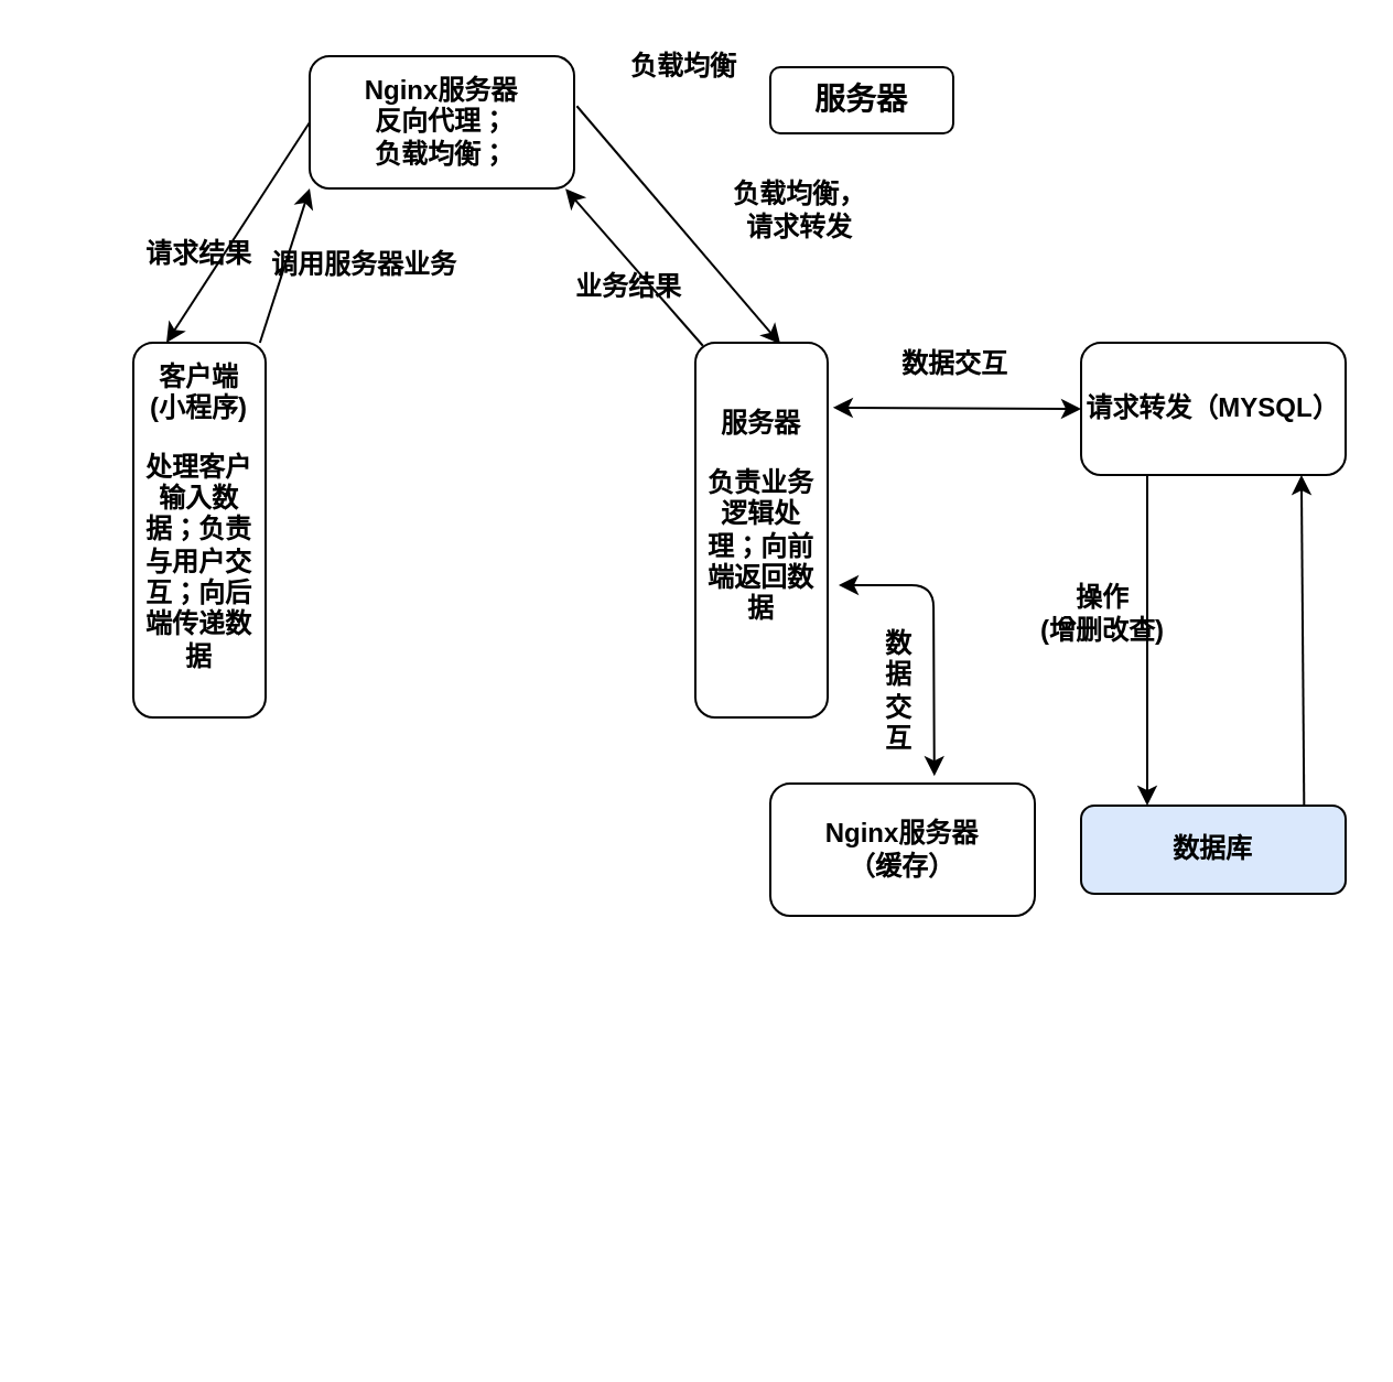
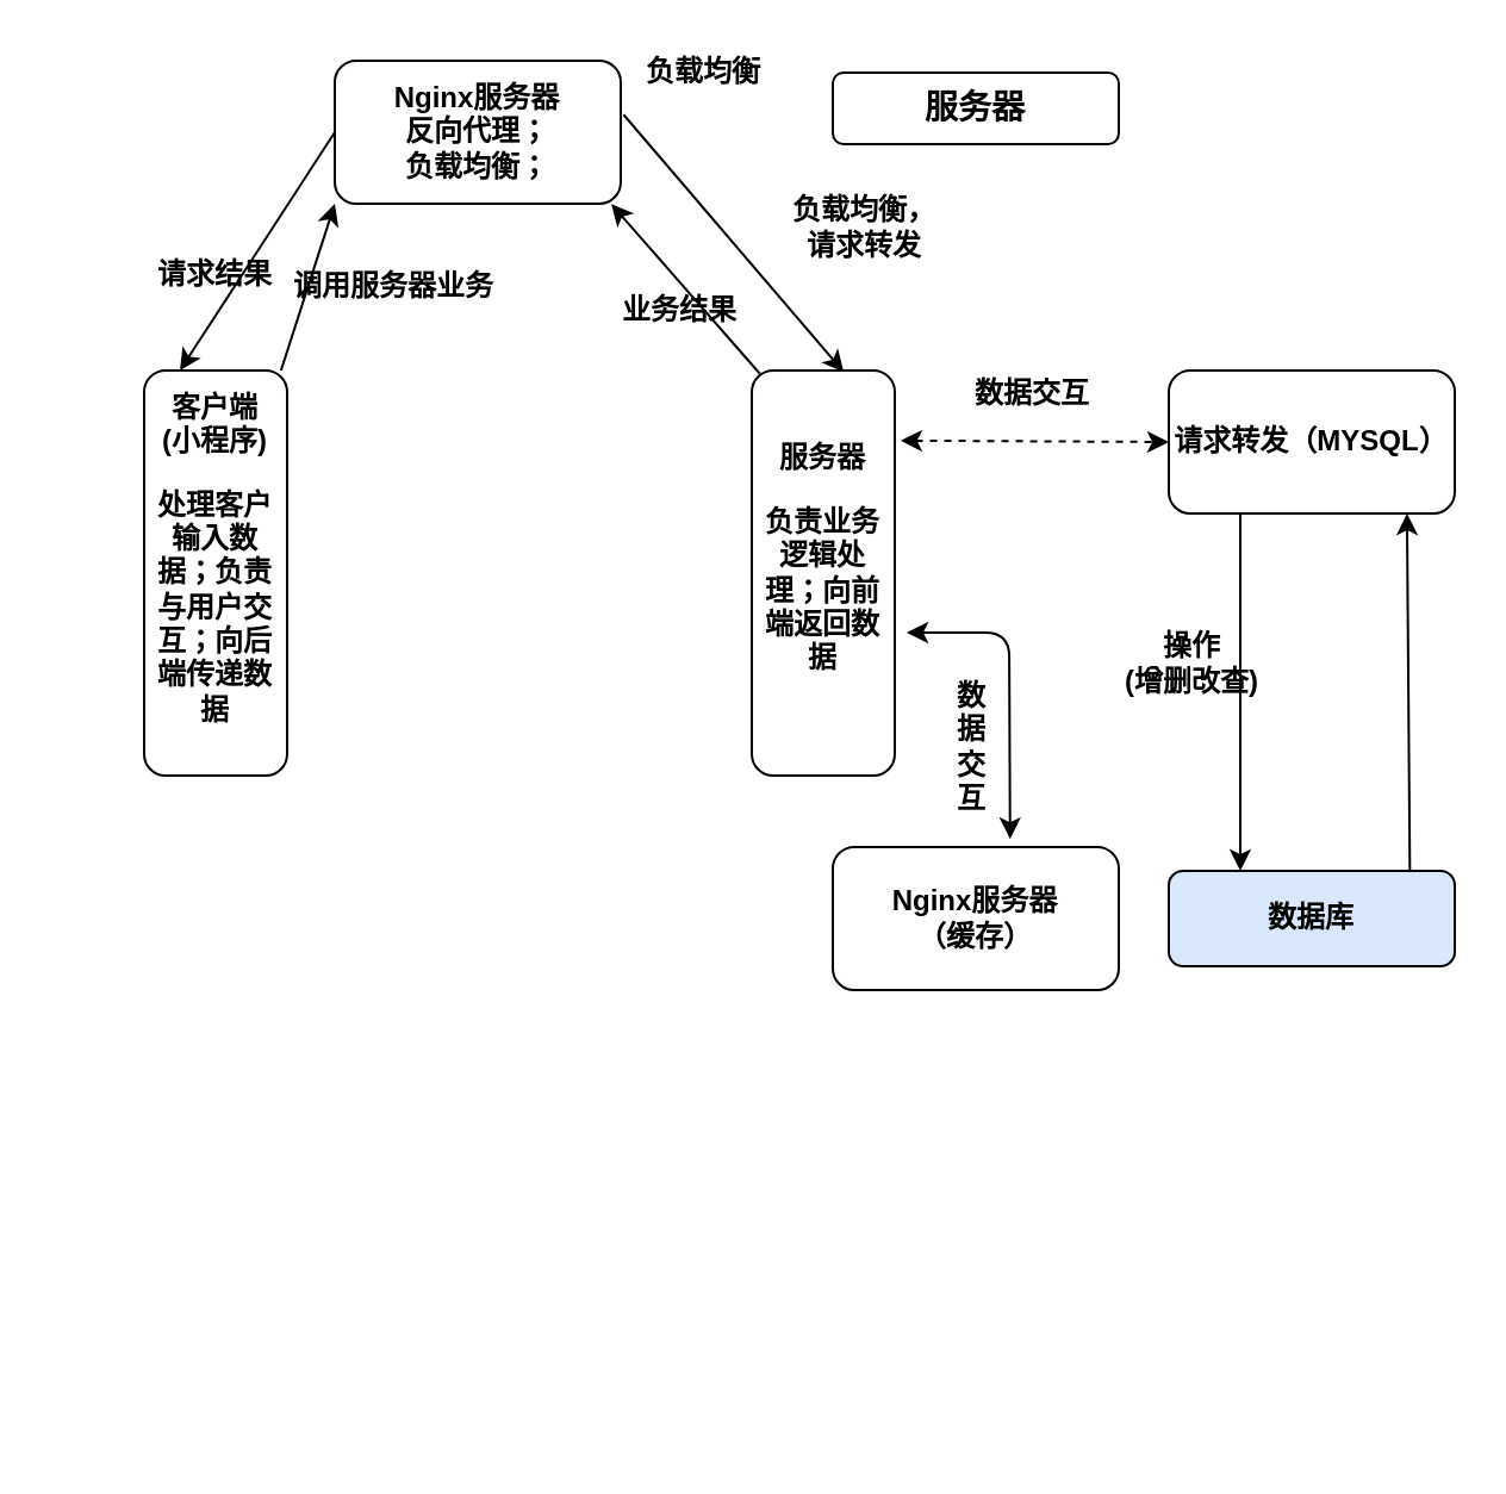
  <mxCell id="0" />
  <mxCell id="1" parent="0" />
  <mxCell id="2" value="" style="whiteSpace=wrap;html=1;aspect=fixed;" parent="1" vertex="1"><mxGeometry x="20" y="605" as="geometry" /></mxCell>
  <mxCell id="3" value="&lt;b&gt;客户端&lt;br&gt;(小程序)&lt;br&gt;&lt;/b&gt;&lt;p&gt;&lt;b&gt;&lt;span&gt;&lt;font face=&quot;宋体&quot;&gt;处理客户输入数据&lt;/font&gt;&lt;/span&gt;&lt;span&gt;&lt;font face=&quot;宋体&quot;&gt;；&lt;/font&gt;&lt;/span&gt;&lt;span&gt;&lt;font face=&quot;宋体&quot;&gt;负责与用户交互；向后端传递数据&lt;/font&gt;&lt;/span&gt;&lt;/b&gt;&lt;/p&gt;" style="rounded=1;whiteSpace=wrap;html=1;direction=south;" parent="1" vertex="1"><mxGeometry x="60" y="155" width="60" height="170" as="geometry" /></mxCell>
  <mxCell id="4" value="&lt;b&gt;服务器&lt;br&gt;&lt;/b&gt;&lt;p&gt;&lt;b&gt;&lt;span&gt;&lt;font face=&quot;宋体&quot;&gt;负责业务逻辑处理&lt;/font&gt;&lt;/span&gt;&lt;span&gt;&lt;font face=&quot;宋体&quot;&gt;；&lt;/font&gt;&lt;/span&gt;&lt;span&gt;&lt;font face=&quot;宋体&quot;&gt;向前端返回数据&lt;/font&gt;&lt;/span&gt;&lt;/b&gt;&lt;/p&gt;" style="rounded=1;whiteSpace=wrap;html=1;direction=south;" parent="1" vertex="1"><mxGeometry x="315" y="155" width="60" height="170" as="geometry" /></mxCell>
  <mxCell id="5" value="&lt;b&gt;请求转发（MYSQL）&lt;/b&gt;" style="rounded=1;whiteSpace=wrap;html=1;" parent="1" vertex="1"><mxGeometry x="490" y="155" width="120" height="60" as="geometry" /></mxCell>
  <mxCell id="6" value="&lt;b&gt;数据库&lt;/b&gt;" style="rounded=1;whiteSpace=wrap;html=1;fillColor=#dae8fc;" parent="1" vertex="1"><mxGeometry x="490" y="365" width="120" height="40" as="geometry" /></mxCell>
  <mxCell id="7" value="" style="endArrow=classic;html=1;exitX=0.25;exitY=1;exitDx=0;exitDy=0;entryX=0.25;entryY=0;entryDx=0;entryDy=0;" parent="1" source="5" target="6" edge="1"><mxGeometry width="50" height="50" relative="1" as="geometry"><mxPoint x="60" y="405" as="sourcePoint" /><mxPoint x="110" y="355" as="targetPoint" /></mxGeometry></mxCell>
  <mxCell id="8" value="&lt;b&gt;操作&lt;br&gt;(增删改查)&lt;/b&gt;" style="text;html=1;strokeColor=none;fillColor=none;align=center;verticalAlign=middle;whiteSpace=wrap;rounded=0;" parent="1" vertex="1"><mxGeometry x="470" y="240" width="60" height="75" as="geometry" /></mxCell>
  <mxCell id="9" value="" style="endArrow=classic;html=1;entryX=0.833;entryY=1;entryDx=0;entryDy=0;entryPerimeter=0;exitX=0.843;exitY=-0.005;exitDx=0;exitDy=0;exitPerimeter=0;" parent="1" source="6" target="5" edge="1"><mxGeometry width="50" height="50" relative="1" as="geometry"><mxPoint x="60" y="405" as="sourcePoint" /><mxPoint x="110" y="355" as="targetPoint" /></mxGeometry></mxCell>
- <mxCell id="10" value="" style="endArrow=classic;startArrow=classic;html=1;entryX=0;entryY=0.5;entryDx=0;entryDy=0;exitX=0.173;exitY=-0.04;exitDx=0;exitDy=0;exitPerimeter=0;" parent="1" source="4" target="5" edge="1"><mxGeometry width="50" height="50" relative="1" as="geometry"><mxPoint x="310" y="185" as="sourcePoint" /><mxPoint x="110" y="355" as="targetPoint" /></mxGeometry></mxCell>
+ <mxCell id="10" value="" style="endArrow=classic;startArrow=classic;html=1;entryX=0;entryY=0.5;entryDx=0;entryDy=0;exitX=0.173;exitY=-0.04;exitDx=0;exitDy=0;exitPerimeter=0;dashed=1;" parent="1" source="4" target="5" edge="1"><mxGeometry width="50" height="50" relative="1" as="geometry"><mxPoint x="310" y="185" as="sourcePoint" /><mxPoint x="110" y="355" as="targetPoint" /></mxGeometry></mxCell>
  <mxCell id="11" value="&lt;b&gt;数据交互&lt;/b&gt;" style="text;html=1;strokeColor=none;fillColor=none;align=center;verticalAlign=middle;whiteSpace=wrap;rounded=0;" parent="1" vertex="1"><mxGeometry x="397.5" y="155" width="70" height="20" as="geometry" /></mxCell>
  <mxCell id="12" value="&lt;b&gt;Nginx服务器&lt;br&gt;（缓存）&lt;/b&gt;&lt;br&gt;" style="rounded=1;whiteSpace=wrap;html=1;" parent="1" vertex="1"><mxGeometry x="349" y="355" width="120" height="60" as="geometry" /></mxCell>
  <mxCell id="13" value="" style="endArrow=classic;startArrow=classic;html=1;exitX=0.62;exitY=-0.057;exitDx=0;exitDy=0;exitPerimeter=0;" parent="1" source="12" edge="1"><mxGeometry width="50" height="50" relative="1" as="geometry"><mxPoint x="390" y="265" as="sourcePoint" /><mxPoint x="380" y="265" as="targetPoint" /><Array as="points"><mxPoint x="423" y="265" /></Array></mxGeometry></mxCell>
  <mxCell id="14" value="&lt;b&gt;数据交互&lt;/b&gt;" style="text;html=1;strokeColor=none;fillColor=none;align=center;verticalAlign=middle;whiteSpace=wrap;rounded=0;" parent="1" vertex="1"><mxGeometry x="395" y="283" width="25" height="60" as="geometry" /></mxCell>
  <mxCell id="15" value="&lt;b&gt;Nginx服务器&lt;br&gt;反向代理；&lt;br&gt;负载均衡；&lt;/b&gt;&lt;br&gt;" style="rounded=1;whiteSpace=wrap;html=1;" parent="1" vertex="1"><mxGeometry x="140" y="25" width="120" height="60" as="geometry" /></mxCell>
  <mxCell id="16" value="" style="endArrow=classic;html=1;entryX=0;entryY=1;entryDx=0;entryDy=0;entryPerimeter=0;" parent="1" source="3" target="15" edge="1"><mxGeometry width="50" height="50" relative="1" as="geometry"><mxPoint x="60" y="485" as="sourcePoint" /><mxPoint x="110" y="435" as="targetPoint" /></mxGeometry></mxCell>
  <mxCell id="17" value="&lt;b&gt;调用服务器业务&lt;/b&gt;" style="text;html=1;strokeColor=none;fillColor=none;align=center;verticalAlign=middle;whiteSpace=wrap;rounded=0;" parent="1" vertex="1"><mxGeometry x="110" y="105" width="110" height="30" as="geometry" /></mxCell>
  <mxCell id="18" value="" style="endArrow=classic;html=1;entryX=0.004;entryY=0.357;entryDx=0;entryDy=0;entryPerimeter=0;exitX=1.01;exitY=0.377;exitDx=0;exitDy=0;exitPerimeter=0;" parent="1" source="15" target="4" edge="1"><mxGeometry width="50" height="50" relative="1" as="geometry"><mxPoint x="60" y="485" as="sourcePoint" /><mxPoint x="110" y="435" as="targetPoint" /></mxGeometry></mxCell>
- <mxCell id="19" value="&lt;b&gt;&lt;font style=&quot;font-size: 14px&quot;&gt;服务器&lt;/font&gt;&lt;/b&gt;" style="rounded=1;whiteSpace=wrap;html=1;" parent="1" vertex="1"><mxGeometry x="349" y="30" width="83" height="30" as="geometry" /></mxCell>
+ <mxCell id="19" value="&lt;b&gt;&lt;font style=&quot;font-size: 14px&quot;&gt;服务器&lt;/font&gt;&lt;/b&gt;" style="rounded=1;whiteSpace=wrap;html=1;" parent="1" vertex="1"><mxGeometry x="349" y="30" width="120" height="30" as="geometry" /></mxCell>
  <mxCell id="20" value="&lt;b&gt;负载均衡，请求转发&lt;/b&gt;" style="text;html=1;strokeColor=none;fillColor=none;align=center;verticalAlign=middle;whiteSpace=wrap;rounded=0;" parent="1" vertex="1"><mxGeometry x="330" y="75" width="65" height="40" as="geometry" /></mxCell>
- <mxCell id="21" value="&lt;b&gt;负载均衡&lt;/b&gt;" style="text;html=1;strokeColor=none;fillColor=none;align=center;verticalAlign=middle;whiteSpace=wrap;rounded=0;" parent="1" vertex="1"><mxGeometry x="285" y="20" width="50" height="20" as="geometry" /></mxCell>
+ <mxCell id="21" value="&lt;b&gt;负载均衡&lt;/b&gt;" style="text;html=1;strokeColor=none;fillColor=none;align=center;verticalAlign=middle;whiteSpace=wrap;rounded=0;" parent="1" vertex="1"><mxGeometry x="270" y="20" width="50" height="20" as="geometry" /></mxCell>
  <mxCell id="22" value="" style="endArrow=classic;html=1;exitX=0.008;exitY=0.943;exitDx=0;exitDy=0;exitPerimeter=0;entryX=0.967;entryY=1.003;entryDx=0;entryDy=0;entryPerimeter=0;" parent="1" source="4" target="15" edge="1"><mxGeometry width="50" height="50" relative="1" as="geometry"><mxPoint x="60" y="485" as="sourcePoint" /><mxPoint x="270" y="85" as="targetPoint" /></mxGeometry></mxCell>
  <mxCell id="23" value="&lt;b&gt;请求结果&lt;/b&gt;" style="text;html=1;strokeColor=none;fillColor=none;align=center;verticalAlign=middle;whiteSpace=wrap;rounded=0;" parent="1" vertex="1"><mxGeometry x="60" y="105" width="60" height="20" as="geometry" /></mxCell>
  <mxCell id="24" value="&lt;b&gt;业务结果&lt;/b&gt;" style="text;html=1;strokeColor=none;fillColor=none;align=center;verticalAlign=middle;whiteSpace=wrap;rounded=0;" parent="1" vertex="1"><mxGeometry x="260" y="115" width="50" height="30" as="geometry" /></mxCell>
  <mxCell id="25" value="" style="endArrow=classic;html=1;entryX=0;entryY=0.75;entryDx=0;entryDy=0;exitX=0;exitY=0.5;exitDx=0;exitDy=0;" parent="1" source="15" target="3" edge="1"><mxGeometry width="50" height="50" relative="1" as="geometry"><mxPoint x="60" y="485" as="sourcePoint" /><mxPoint x="110" y="435" as="targetPoint" /></mxGeometry></mxCell>
